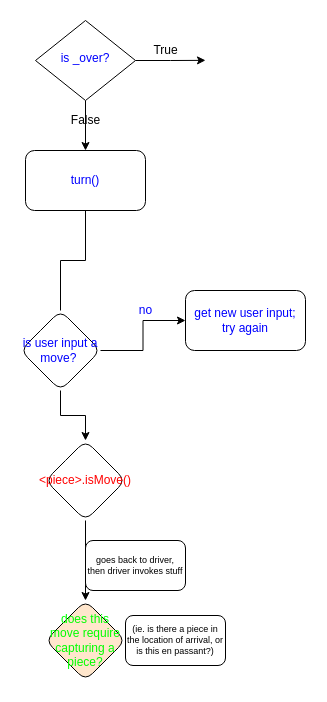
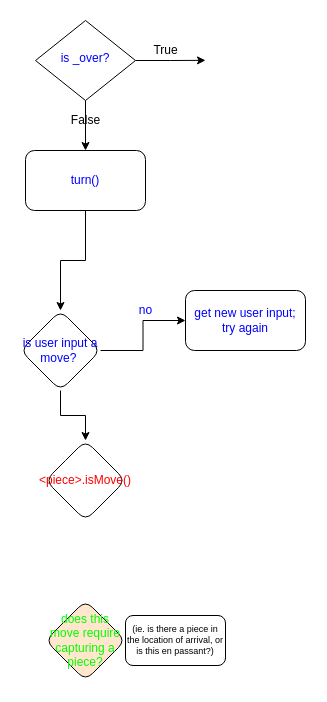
  <mxCell id="0" />
  <mxCell id="1" parent="0" />
  <mxCell id="2" style="edgeStyle=orthogonalEdgeStyle;rounded=0;orthogonalLoop=1;jettySize=auto;html=1;exitX=1;exitY=0.5;exitDx=0;exitDy=0;" edge="1" parent="1" source="4"><mxGeometry relative="1" as="geometry"><mxPoint x="205" y="59.857" as="targetPoint" /></mxGeometry></mxCell>
  <mxCell id="3" style="edgeStyle=orthogonalEdgeStyle;rounded=0;orthogonalLoop=1;jettySize=auto;html=1;exitX=0.5;exitY=1;exitDx=0;exitDy=0;entryX=0.5;entryY=0;entryDx=0;entryDy=0;" edge="1" parent="1" source="4" target="8"><mxGeometry relative="1" as="geometry"><mxPoint x="85" y="140" as="targetPoint" /></mxGeometry></mxCell>
  <mxCell id="4" value="is _over?" style="rhombus;whiteSpace=wrap;html=1;shadow=0;fontFamily=Helvetica;fontSize=12;align=center;strokeWidth=1;spacing=6;spacingTop=-4;labelBackgroundColor=none;fontColor=#0000FF;" parent="1" vertex="1"><mxGeometry x="35" y="20" width="100" height="80" as="geometry" /></mxCell>
  <mxCell id="5" value="True" style="text;html=1;align=center;verticalAlign=middle;resizable=0;points=[];autosize=1;strokeColor=none;fillColor=none;" vertex="1" parent="1"><mxGeometry x="145" y="40" width="40" height="20" as="geometry" /></mxCell>
  <mxCell id="6" value="False" style="text;html=1;align=center;verticalAlign=middle;resizable=0;points=[];autosize=1;strokeColor=none;fillColor=none;" vertex="1" parent="1"><mxGeometry x="65" y="110" width="40" height="20" as="geometry" /></mxCell>
- <mxCell id="7" value="" style="edgeStyle=orthogonalEdgeStyle;rounded=0;orthogonalLoop=1;jettySize=auto;html=1;fontColor=#0000FF;entryX=0.5;entryY=0;entryDx=0;entryDy=0;endArrow=none;" edge="1" parent="1" source="8" target="11"><mxGeometry relative="1" as="geometry" /></mxCell>
+ <mxCell id="7" value="" style="edgeStyle=orthogonalEdgeStyle;rounded=0;orthogonalLoop=1;jettySize=auto;html=1;fontColor=#0000FF;entryX=0.5;entryY=0;entryDx=0;entryDy=0;" edge="1" parent="1" source="8" target="11"><mxGeometry relative="1" as="geometry" /></mxCell>
  <mxCell id="8" value="turn()" style="rounded=1;whiteSpace=wrap;html=1;labelBackgroundColor=none;fontColor=#0000FF;" vertex="1" parent="1"><mxGeometry x="25" y="150" width="120" height="60" as="geometry" /></mxCell>
  <mxCell id="9" value="" style="edgeStyle=orthogonalEdgeStyle;rounded=0;orthogonalLoop=1;jettySize=auto;html=1;fontColor=#0000FF;" edge="1" parent="1" source="11" target="12"><mxGeometry relative="1" as="geometry" /></mxCell>
  <mxCell id="10" value="" style="edgeStyle=orthogonalEdgeStyle;rounded=0;orthogonalLoop=1;jettySize=auto;html=1;fontColor=#0000FF;" edge="1" parent="1" source="11" target="15"><mxGeometry relative="1" as="geometry" /></mxCell>
  <mxCell id="11" value="is user input a move?&amp;nbsp;" style="rhombus;whiteSpace=wrap;html=1;fontColor=#0000FF;rounded=1;labelBackgroundColor=none;" vertex="1" parent="1"><mxGeometry x="20" y="310" width="80" height="80" as="geometry" /></mxCell>
  <mxCell id="12" value="get new user input; try again" style="whiteSpace=wrap;html=1;fontColor=#0000FF;rounded=1;labelBackgroundColor=none;" vertex="1" parent="1"><mxGeometry x="185" y="290" width="120" height="60" as="geometry" /></mxCell>
  <mxCell id="13" value="no" style="text;html=1;align=center;verticalAlign=middle;resizable=0;points=[];autosize=1;strokeColor=none;fillColor=none;fontColor=#0000FF;" vertex="1" parent="1"><mxGeometry x="130" y="300" width="30" height="20" as="geometry" /></mxCell>
- <mxCell id="14" value="" style="edgeStyle=orthogonalEdgeStyle;rounded=0;orthogonalLoop=1;jettySize=auto;html=1;fontColor=#FF0000;" edge="1" parent="1" source="15" target="16"><mxGeometry relative="1" as="geometry" /></mxCell>
  <mxCell id="15" value="&amp;lt;piece&amp;gt;.isMove()" style="rhombus;whiteSpace=wrap;html=1;fontColor=#FF0000;rounded=1;labelBackgroundColor=none;" vertex="1" parent="1"><mxGeometry x="45" y="440" width="80" height="80" as="geometry" /></mxCell>
  <mxCell id="16" value="does this move require capturing a piece?" style="rhombus;whiteSpace=wrap;html=1;fontColor=#00FF00;rounded=1;labelBackgroundColor=none;fillColor=#ffe6cc;" vertex="1" parent="1"><mxGeometry x="45" y="600" width="80" height="80" as="geometry" /></mxCell>
  <mxCell id="17" value="(ie. is there a piece in the location of arrival, or is this en passant?)" style="rounded=1;whiteSpace=wrap;html=1;labelBackgroundColor=none;fontColor=#000000;fontSize=9;" vertex="1" parent="1"><mxGeometry x="125" y="615" width="100" height="50" as="geometry" /></mxCell>
- <mxCell id="18" value="goes back to driver, then driver invokes stuff" style="rounded=1;whiteSpace=wrap;html=1;labelBackgroundColor=none;fontColor=#000000;fontSize=9;" vertex="1" parent="1"><mxGeometry x="85" y="540" width="100" height="50" as="geometry" /></mxCell>
